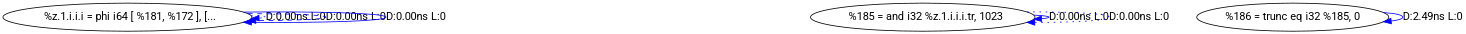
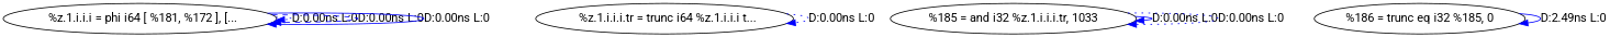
  digraph {
    fontname=Roboto
    node [fontname=Roboto]
    edge [color=blue fontname=Roboto style=dotted]
    n1 [label="  %z.1.i.i.i = phi i64 [ %181, %172 ], [..."]
-   n3 [label="  %185 = and i32 %z.1.i.i.i.tr, 1023"]
+   n2 [label="  %z.1.i.i.i.tr = trunc i64 %z.1.i.i.i t..."]
+   n3 [label="%185 = and i32 %z.1.i.i.i.tr, 1033"]
    n4 [label="%186 = trunc eq i32 %185, 0"]
    n1 -> n1 [label="D:0.00ns L:0"]
    n1 -> n1 [label="D:0.00ns L:0" style=dashed]
    n1 -> n1 [label="D:0.00ns L:0" style=solid]
+   n2 -> n2 [label="D:0.00ns L:0"]
    n3 -> n3 [label="D:0.00ns L:0" style=solid]
    n3 -> n3 [label="D:0.00ns L:0"]
    n4 -> n4 [label="D:2.49ns L:0" style=solid]
  }
